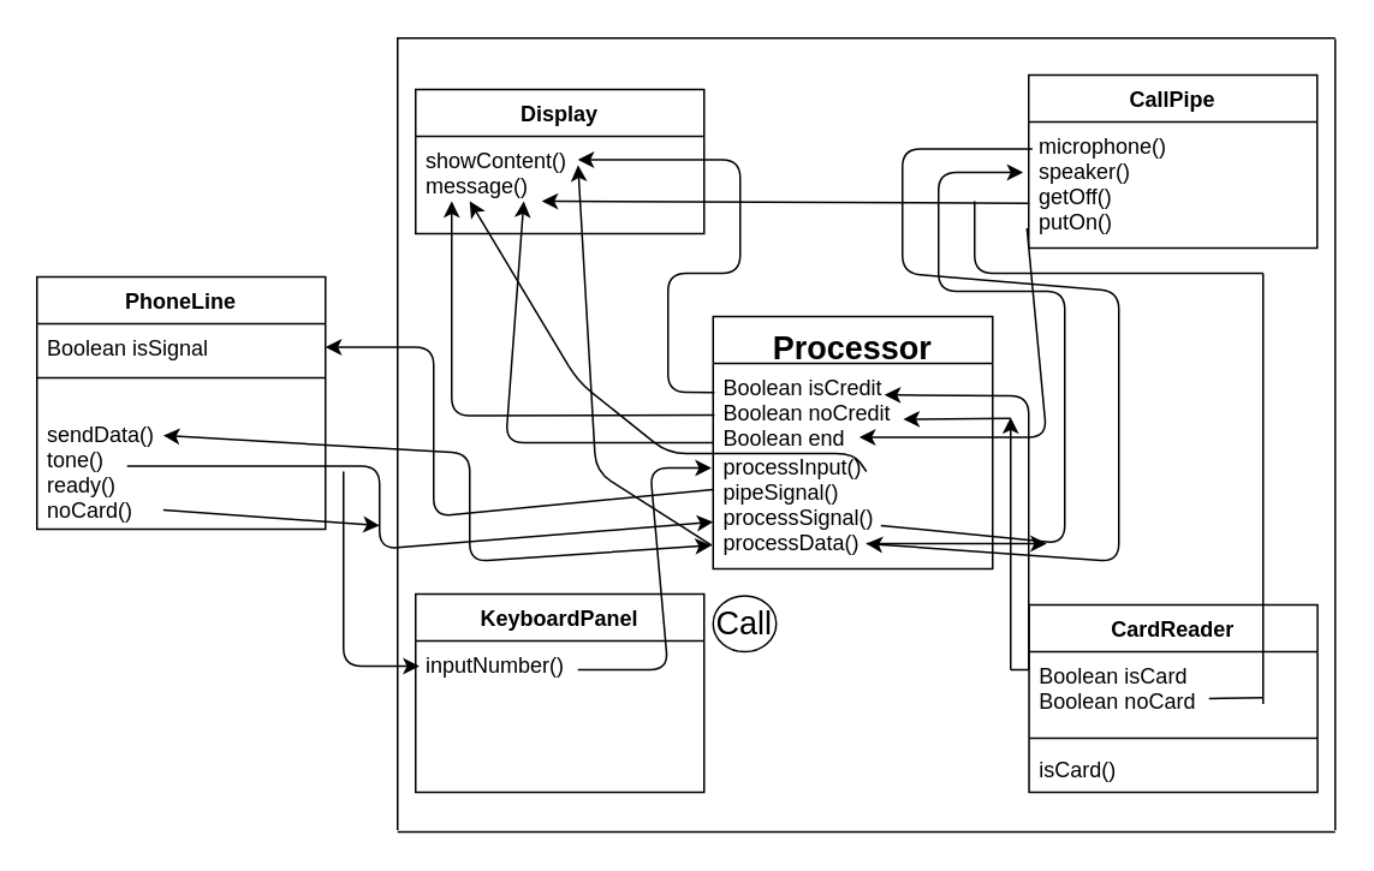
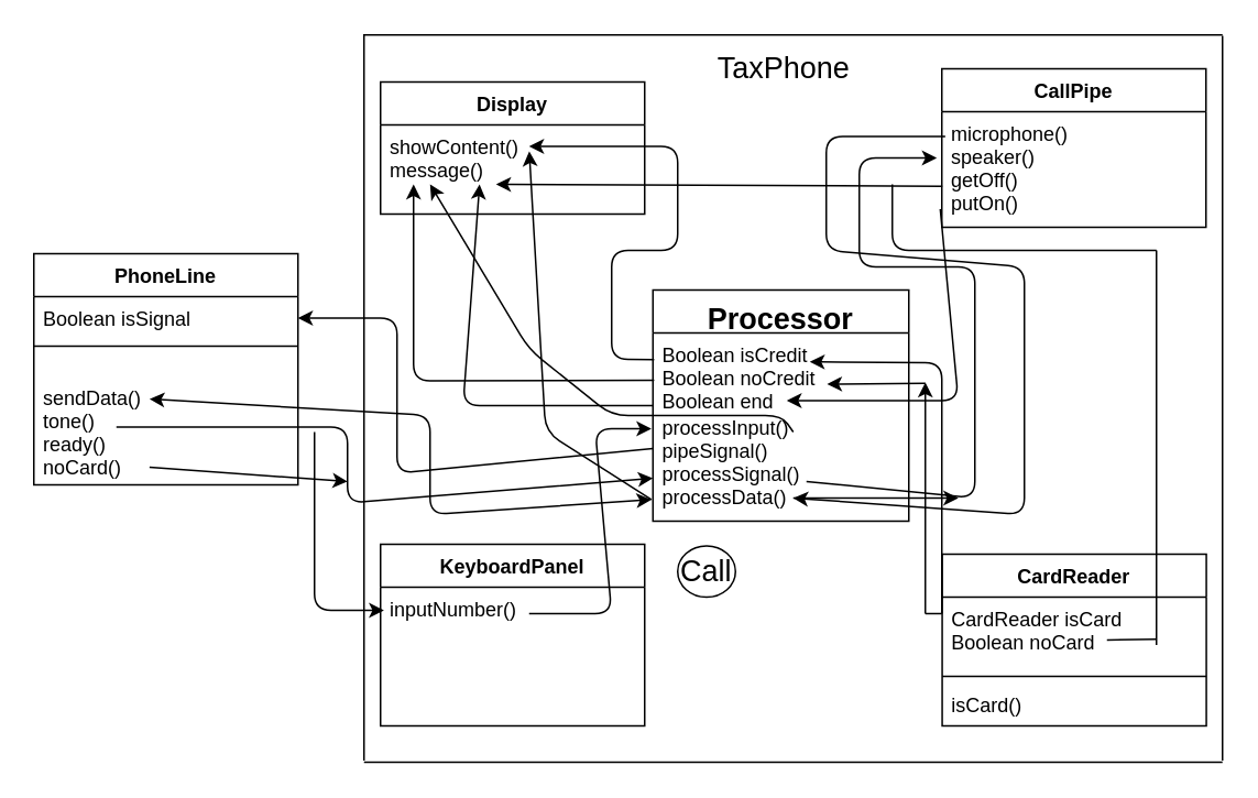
  <mxCell id="0" />
  <mxCell id="1" parent="0" />
  <mxCell id="2" value="Display&#10;" style="swimlane;fontStyle=1;align=center;verticalAlign=top;childLayout=stackLayout;horizontal=1;startSize=26;horizontalStack=0;resizeParent=1;resizeParentMax=0;resizeLast=0;collapsible=1;marginBottom=0;" vertex="1" parent="1"><mxGeometry x="230" y="49" width="160" height="80" as="geometry" /></mxCell>
  <mxCell id="3" value="showContent()&#10;message()&#10;" style="text;strokeColor=none;fillColor=none;align=left;verticalAlign=top;spacingLeft=4;spacingRight=4;overflow=hidden;rotatable=0;points=[[0,0.5],[1,0.5]];portConstraint=eastwest;" vertex="1" parent="2"><mxGeometry y="26" width="160" height="54" as="geometry" /></mxCell>
  <mxCell id="4" value="KeyboardPanel&#10;" style="swimlane;fontStyle=1;align=center;verticalAlign=top;childLayout=stackLayout;horizontal=1;startSize=26;horizontalStack=0;resizeParent=1;resizeParentMax=0;resizeLast=0;collapsible=1;marginBottom=0;" vertex="1" parent="1"><mxGeometry x="230" y="329" width="160" height="110" as="geometry" /></mxCell>
  <mxCell id="5" value="inputNumber()" style="text;strokeColor=none;fillColor=none;align=left;verticalAlign=top;spacingLeft=4;spacingRight=4;overflow=hidden;rotatable=0;points=[[0,0.5],[1,0.5]];portConstraint=eastwest;" vertex="1" parent="4"><mxGeometry y="26" width="160" height="84" as="geometry" /></mxCell>
  <mxCell id="6" value="CallPipe&#10;" style="swimlane;fontStyle=1;align=center;verticalAlign=top;childLayout=stackLayout;horizontal=1;startSize=26;horizontalStack=0;resizeParent=1;resizeParentMax=0;resizeLast=0;collapsible=1;marginBottom=0;" vertex="1" parent="1"><mxGeometry x="570" y="41" width="160" height="96" as="geometry" /></mxCell>
  <mxCell id="7" value="microphone()&#10;speaker()&#10;getOff()&#10;putOn()&#10;" style="text;strokeColor=none;fillColor=none;align=left;verticalAlign=top;spacingLeft=4;spacingRight=4;overflow=hidden;rotatable=0;points=[[0,0.5],[1,0.5]];portConstraint=eastwest;" vertex="1" parent="6"><mxGeometry y="26" width="160" height="70" as="geometry" /></mxCell>
  <mxCell id="8" value="CardReader&#10;" style="swimlane;fontStyle=1;align=center;verticalAlign=top;childLayout=stackLayout;horizontal=1;startSize=26;horizontalStack=0;resizeParent=1;resizeParentMax=0;resizeLast=0;collapsible=1;marginBottom=0;" vertex="1" parent="1"><mxGeometry x="570.214" y="335" width="160" height="104" as="geometry" /></mxCell>
- <mxCell id="9" value="Boolean isCard&#10;Boolean noCard&#10;" style="text;strokeColor=none;fillColor=none;align=left;verticalAlign=top;spacingLeft=4;spacingRight=4;overflow=hidden;rotatable=0;points=[[0,0.5],[1,0.5]];portConstraint=eastwest;" vertex="1" parent="8"><mxGeometry y="26" width="160" height="44" as="geometry" /></mxCell>
+ <mxCell id="9" value="CardReader isCard&#10;Boolean noCard&#10;" style="text;strokeColor=none;fillColor=none;align=left;verticalAlign=top;spacingLeft=4;spacingRight=4;overflow=hidden;rotatable=0;points=[[0,0.5],[1,0.5]];portConstraint=eastwest;" vertex="1" parent="8"><mxGeometry y="26" width="160" height="44" as="geometry" /></mxCell>
  <mxCell id="10" value="" style="endArrow=none;html=1;fontSize=18;" edge="1" parent="8"><mxGeometry width="50" height="50" relative="1" as="geometry"><mxPoint x="99.786" y="52" as="sourcePoint" /><mxPoint x="129.786" y="51.5" as="targetPoint" /></mxGeometry></mxCell>
  <mxCell id="11" value="" style="line;strokeWidth=1;fillColor=none;align=left;verticalAlign=middle;spacingTop=-1;spacingLeft=3;spacingRight=3;rotatable=0;labelPosition=right;points=[];portConstraint=eastwest;" vertex="1" parent="8"><mxGeometry y="70" width="160" height="8" as="geometry" /></mxCell>
  <mxCell id="12" value="isCard()" style="text;strokeColor=none;fillColor=none;align=left;verticalAlign=top;spacingLeft=4;spacingRight=4;overflow=hidden;rotatable=0;points=[[0,0.5],[1,0.5]];portConstraint=eastwest;" vertex="1" parent="8"><mxGeometry y="78" width="160" height="26" as="geometry" /></mxCell>
  <mxCell id="13" value="PhoneLine" style="swimlane;fontStyle=1;align=center;verticalAlign=top;childLayout=stackLayout;horizontal=1;startSize=26;horizontalStack=0;resizeParent=1;resizeParentMax=0;resizeLast=0;collapsible=1;marginBottom=0;" vertex="1" parent="1"><mxGeometry x="20" y="153" width="160" height="140" as="geometry" /></mxCell>
  <mxCell id="14" value="Boolean isSignal" style="text;strokeColor=none;fillColor=none;align=left;verticalAlign=top;spacingLeft=4;spacingRight=4;overflow=hidden;rotatable=0;points=[[0,0.5],[1,0.5]];portConstraint=eastwest;" vertex="1" parent="13"><mxGeometry y="26" width="160" height="26" as="geometry" /></mxCell>
  <mxCell id="15" value="" style="line;strokeWidth=1;fillColor=none;align=left;verticalAlign=middle;spacingTop=-1;spacingLeft=3;spacingRight=3;rotatable=0;labelPosition=right;points=[];portConstraint=eastwest;" vertex="1" parent="13"><mxGeometry y="52" width="160" height="8" as="geometry" /></mxCell>
  <mxCell id="16" value="&#10;sendData()&#10;tone()&#10;ready()&#10;noCard()" style="text;strokeColor=none;fillColor=none;align=left;verticalAlign=top;spacingLeft=4;spacingRight=4;overflow=hidden;rotatable=0;points=[[0,0.5],[1,0.5]];portConstraint=eastwest;" vertex="1" parent="13"><mxGeometry y="60" width="160" height="80" as="geometry" /></mxCell>
  <mxCell id="17" value="" style="endArrow=none;html=1;" edge="1" parent="1"><mxGeometry width="50" height="50" relative="1" as="geometry"><mxPoint x="220" y="20" as="sourcePoint" /><mxPoint x="220" y="460" as="targetPoint" /></mxGeometry></mxCell>
  <mxCell id="18" value="" style="endArrow=none;html=1;" edge="1" parent="1"><mxGeometry width="50" height="50" relative="1" as="geometry"><mxPoint x="220" y="461" as="sourcePoint" /><mxPoint x="740" y="461" as="targetPoint" /></mxGeometry></mxCell>
  <mxCell id="19" value="" style="endArrow=none;html=1;" edge="1" parent="1"><mxGeometry width="50" height="50" relative="1" as="geometry"><mxPoint x="740" y="20.5" as="sourcePoint" /><mxPoint x="220" y="20.5" as="targetPoint" /></mxGeometry></mxCell>
  <mxCell id="20" value="" style="endArrow=none;html=1;" edge="1" parent="1"><mxGeometry width="50" height="50" relative="1" as="geometry"><mxPoint x="740" y="460" as="sourcePoint" /><mxPoint x="740" y="21" as="targetPoint" /></mxGeometry></mxCell>
+ <mxCell id="21" value="TaxPhone" style="text;html=1;strokeColor=none;fillColor=none;align=center;verticalAlign=middle;whiteSpace=wrap;rounded=0;fontSize=18;" vertex="1" parent="1"><mxGeometry x="419" y="21" width="111" height="40" as="geometry" /></mxCell>
  <mxCell id="22" value="Processor&#10;" style="swimlane;fontStyle=1;align=center;verticalAlign=top;childLayout=stackLayout;horizontal=1;startSize=26;horizontalStack=0;resizeParent=1;resizeParentMax=0;resizeLast=0;collapsible=1;marginBottom=0;fillColor=none;fontSize=18;" vertex="1" parent="1"><mxGeometry x="395" y="175" width="155" height="140" as="geometry" /></mxCell>
  <mxCell id="23" value="Boolean isCredit&#10;Boolean noCredit&#10;Boolean end" style="text;strokeColor=none;fillColor=none;align=left;verticalAlign=top;spacingLeft=4;spacingRight=4;overflow=hidden;rotatable=0;points=[[0,0.5],[1,0.5]];portConstraint=eastwest;" vertex="1" parent="22"><mxGeometry y="26" width="155" height="44" as="geometry" /></mxCell>
  <mxCell id="24" value="" style="endArrow=classic;html=1;fontSize=18;" edge="1" parent="22"><mxGeometry width="50" height="50" relative="1" as="geometry"><mxPoint x="165" y="56.5" as="sourcePoint" /><mxPoint x="105.5" y="57" as="targetPoint" /></mxGeometry></mxCell>
  <mxCell id="25" value="" style="line;strokeWidth=1;fillColor=none;align=left;verticalAlign=middle;spacingTop=-1;spacingLeft=3;spacingRight=3;rotatable=0;labelPosition=right;points=[];portConstraint=eastwest;" vertex="1" parent="22"><mxGeometry y="70" width="155" as="geometry" /></mxCell>
  <mxCell id="26" value="processInput()&#10;pipeSignal()&#10;processSignal()&#10;processData()" style="text;strokeColor=none;fillColor=none;align=left;verticalAlign=top;spacingLeft=4;spacingRight=4;overflow=hidden;rotatable=0;points=[[0,0.5],[1,0.5]];portConstraint=eastwest;" vertex="1" parent="22"><mxGeometry y="70" width="155" height="70" as="geometry" /></mxCell>
- <mxCell id="27" value="Call&lt;br&gt;" style="ellipse;whiteSpace=wrap;html=1;fillColor=none;fontSize=18;" vertex="1" parent="1"><mxGeometry x="395" y="330" width="35" height="31" as="geometry" /></mxCell>
+ <mxCell id="27" value="Call&lt;br&gt;" style="ellipse;whiteSpace=wrap;html=1;fillColor=none;fontSize=18;" vertex="1" parent="1"><mxGeometry x="410" y="330" width="35" height="31" as="geometry" /></mxCell>
  <mxCell id="28" value="" style="endArrow=classic;html=1;fontSize=18;exitX=0.002;exitY=0.645;exitDx=0;exitDy=0;exitPerimeter=0;" edge="1" parent="1" source="7"><mxGeometry width="50" height="50" relative="1" as="geometry"><mxPoint x="560" y="111" as="sourcePoint" /><mxPoint x="300" y="111" as="targetPoint" /></mxGeometry></mxCell>
  <mxCell id="29" value="" style="endArrow=classic;html=1;fontSize=18;" edge="1" parent="1"><mxGeometry width="50" height="50" relative="1" as="geometry"><mxPoint x="560" y="371" as="sourcePoint" /><mxPoint x="560" y="231" as="targetPoint" /></mxGeometry></mxCell>
  <mxCell id="30" value="" style="endArrow=none;html=1;fontSize=18;entryX=-0.001;entryY=0.227;entryDx=0;entryDy=0;entryPerimeter=0;" edge="1" parent="1" target="9"><mxGeometry width="50" height="50" relative="1" as="geometry"><mxPoint x="560" y="371" as="sourcePoint" /><mxPoint x="540" y="363" as="targetPoint" /></mxGeometry></mxCell>
  <mxCell id="31" value="" style="endArrow=classic;html=1;fontSize=18;entryX=0.125;entryY=0.667;entryDx=0;entryDy=0;exitX=0.005;exitY=0.652;exitDx=0;exitDy=0;exitPerimeter=0;entryPerimeter=0;" edge="1" parent="1" source="23" target="3"><mxGeometry width="50" height="50" relative="1" as="geometry"><mxPoint x="242" y="231" as="sourcePoint" /><mxPoint x="290" y="137" as="targetPoint" /><Array as="points"><mxPoint x="250" y="230" /></Array></mxGeometry></mxCell>
  <mxCell id="32" value="" style="endArrow=none;html=1;fontSize=18;" edge="1" parent="1"><mxGeometry width="50" height="50" relative="1" as="geometry"><mxPoint x="700" y="390" as="sourcePoint" /><mxPoint x="700" y="151" as="targetPoint" /></mxGeometry></mxCell>
  <mxCell id="33" value="" style="endArrow=none;html=1;fontSize=18;" edge="1" parent="1"><mxGeometry width="50" height="50" relative="1" as="geometry"><mxPoint x="540" y="111" as="sourcePoint" /><mxPoint x="700" y="151" as="targetPoint" /><Array as="points"><mxPoint x="540" y="151" /></Array></mxGeometry></mxCell>
  <mxCell id="34" value="" style="endArrow=classic;html=1;fontSize=18;" edge="1" parent="1"><mxGeometry width="50" height="50" relative="1" as="geometry"><mxPoint x="570" y="371" as="sourcePoint" /><mxPoint x="490" y="218.5" as="targetPoint" /><Array as="points"><mxPoint x="570" y="219" /></Array></mxGeometry></mxCell>
  <mxCell id="35" value="" style="endArrow=classic;html=1;fontSize=18;exitX=0.005;exitY=0.367;exitDx=0;exitDy=0;exitPerimeter=0;" edge="1" parent="1" source="23"><mxGeometry width="50" height="50" relative="1" as="geometry"><mxPoint x="270" y="163" as="sourcePoint" /><mxPoint x="320" y="88" as="targetPoint" /><Array as="points"><mxPoint x="370" y="217" /><mxPoint x="370" y="151" /><mxPoint x="410" y="151" /><mxPoint x="410" y="88" /></Array></mxGeometry></mxCell>
  <mxCell id="36" value="" style="endArrow=classic;html=1;fontSize=18;entryX=1;entryY=0.5;entryDx=0;entryDy=0;" edge="1" parent="1" target="14"><mxGeometry width="50" height="50" relative="1" as="geometry"><mxPoint x="395" y="271" as="sourcePoint" /><mxPoint x="300" y="245" as="targetPoint" /><Array as="points"><mxPoint x="240" y="286" /><mxPoint x="240" y="192" /></Array></mxGeometry></mxCell>
  <mxCell id="37" value="" style="endArrow=classic;html=1;fontSize=18;entryX=0;entryY=0.629;entryDx=0;entryDy=0;entryPerimeter=0;" edge="1" parent="1" target="26"><mxGeometry width="50" height="50" relative="1" as="geometry"><mxPoint x="70" y="258" as="sourcePoint" /><mxPoint x="310" y="213" as="targetPoint" /><Array as="points"><mxPoint x="210" y="258" /><mxPoint x="210" y="304" /></Array></mxGeometry></mxCell>
  <mxCell id="38" value="" style="endArrow=classic;html=1;fontSize=18;entryX=-0.019;entryY=0.4;entryDx=0;entryDy=0;entryPerimeter=0;" edge="1" parent="1" target="7"><mxGeometry width="50" height="50" relative="1" as="geometry"><mxPoint x="488" y="291" as="sourcePoint" /><mxPoint x="640" y="244" as="targetPoint" /><Array as="points"><mxPoint x="590" y="301" /><mxPoint x="590" y="161" /><mxPoint x="520" y="161" /><mxPoint x="520" y="95" /></Array></mxGeometry></mxCell>
  <mxCell id="39" value="" style="endArrow=classic;html=1;fontSize=18;exitX=0.438;exitY=0.867;exitDx=0;exitDy=0;exitPerimeter=0;" edge="1" parent="1" source="16"><mxGeometry width="50" height="50" relative="1" as="geometry"><mxPoint x="120" y="411" as="sourcePoint" /><mxPoint x="210" y="291" as="targetPoint" /></mxGeometry></mxCell>
  <mxCell id="40" value="" style="endArrow=classic;html=1;fontSize=18;entryX=0.013;entryY=0.167;entryDx=0;entryDy=0;entryPerimeter=0;" edge="1" parent="1" target="5"><mxGeometry width="50" height="50" relative="1" as="geometry"><mxPoint x="190" y="261" as="sourcePoint" /><mxPoint x="180" y="363" as="targetPoint" /><Array as="points"><mxPoint x="190" y="369" /></Array></mxGeometry></mxCell>
  <mxCell id="41" value="" style="endArrow=classic;html=1;fontSize=18;entryX=-0.006;entryY=0.2;entryDx=0;entryDy=0;entryPerimeter=0;" edge="1" parent="1" target="26"><mxGeometry width="50" height="50" relative="1" as="geometry"><mxPoint x="320" y="371" as="sourcePoint" /><mxPoint x="370" y="261" as="targetPoint" /><Array as="points"><mxPoint x="370" y="371" /><mxPoint x="360" y="259" /></Array></mxGeometry></mxCell>
  <mxCell id="42" value="" style="endArrow=classic;html=1;fontSize=18;" edge="1" parent="1"><mxGeometry width="50" height="50" relative="1" as="geometry"><mxPoint x="480" y="261" as="sourcePoint" /><mxPoint x="260" y="111" as="targetPoint" /><Array as="points"><mxPoint x="473" y="251" /><mxPoint x="370" y="251" /><mxPoint x="320" y="211" /></Array></mxGeometry></mxCell>
  <mxCell id="43" value="" style="endArrow=classic;html=1;fontSize=18;" edge="1" parent="1"><mxGeometry width="50" height="50" relative="1" as="geometry"><mxPoint x="480" y="301" as="sourcePoint" /><mxPoint x="580" y="301" as="targetPoint" /></mxGeometry></mxCell>
  <mxCell id="44" value="" style="endArrow=classic;html=1;fontSize=18;exitX=0.013;exitY=0.214;exitDx=0;exitDy=0;exitPerimeter=0;entryX=0.548;entryY=0.8;entryDx=0;entryDy=0;entryPerimeter=0;" edge="1" parent="1" source="7" target="26"><mxGeometry width="50" height="50" relative="1" as="geometry"><mxPoint x="460" y="111" as="sourcePoint" /><mxPoint x="510" y="61" as="targetPoint" /><Array as="points"><mxPoint x="500" y="82" /><mxPoint x="500" y="151" /><mxPoint x="620" y="161" /><mxPoint x="620" y="311" /></Array></mxGeometry></mxCell>
  <mxCell id="45" value="" style="endArrow=classic;startArrow=classic;html=1;fontSize=18;exitX=0.438;exitY=0.35;exitDx=0;exitDy=0;exitPerimeter=0;entryX=-0.006;entryY=0.814;entryDx=0;entryDy=0;entryPerimeter=0;" edge="1" parent="1" source="16" target="26"><mxGeometry width="50" height="50" relative="1" as="geometry"><mxPoint x="240" y="280" as="sourcePoint" /><mxPoint x="290" y="230" as="targetPoint" /><Array as="points"><mxPoint x="260" y="251" /><mxPoint x="260" y="311" /></Array></mxGeometry></mxCell>
  <mxCell id="46" value="" style="endArrow=classic;html=1;fontSize=18;entryX=0.563;entryY=0.296;entryDx=0;entryDy=0;entryPerimeter=0;exitX=-0.006;exitY=0.814;exitDx=0;exitDy=0;exitPerimeter=0;" edge="1" parent="1" source="26" target="3"><mxGeometry width="50" height="50" relative="1" as="geometry"><mxPoint x="310" y="187" as="sourcePoint" /><mxPoint x="360" y="137" as="targetPoint" /><Array as="points"><mxPoint x="330" y="261" /></Array></mxGeometry></mxCell>
  <mxCell id="47" value="" style="endArrow=classic;html=1;fontSize=18;entryX=0.523;entryY=-0.043;entryDx=0;entryDy=0;entryPerimeter=0;exitX=-0.006;exitY=0.843;exitDx=0;exitDy=0;exitPerimeter=0;" edge="1" parent="1" source="7" target="26"><mxGeometry width="50" height="50" relative="1" as="geometry"><mxPoint x="640" y="221" as="sourcePoint" /><mxPoint x="690" y="171" as="targetPoint" /><Array as="points"><mxPoint x="580" y="242" /></Array></mxGeometry></mxCell>
  <mxCell id="48" value="" style="endArrow=classic;html=1;fontSize=18;entryX=0.375;entryY=0.667;entryDx=0;entryDy=0;entryPerimeter=0;exitX=0;exitY=1;exitDx=0;exitDy=0;exitPerimeter=0;" edge="1" parent="1" source="23" target="3"><mxGeometry width="50" height="50" relative="1" as="geometry"><mxPoint x="260" y="231" as="sourcePoint" /><mxPoint x="310" y="181" as="targetPoint" /><Array as="points"><mxPoint x="280" y="245" /></Array></mxGeometry></mxCell>
